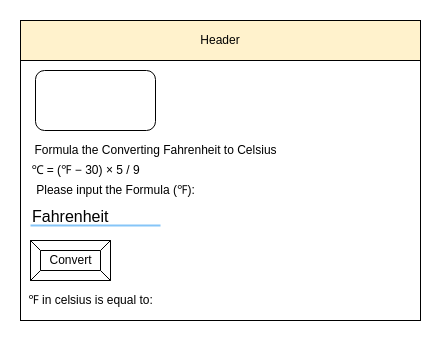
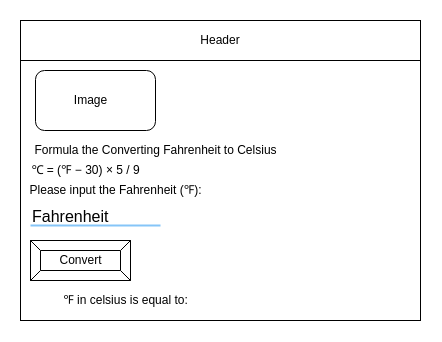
  <mxCell id="0" />
  <mxCell id="1" parent="0" />
  <mxCell id="2" value="" style="rounded=0;whiteSpace=wrap;html=1;" parent="1" vertex="1"><mxGeometry x="20" y="20" width="400" height="300" as="geometry" /></mxCell>
- <mxCell id="3" value="Header" style="rounded=0;whiteSpace=wrap;html=1;fillColor=#fff2cc;" parent="1" vertex="1"><mxGeometry x="20" y="20" width="400" height="40" as="geometry" /></mxCell>
- <mxCell id="4" value="Convert" style="labelPosition=center;verticalLabelPosition=middle;align=center;html=1;shape=mxgraph.basic.button;dx=10;" parent="1" vertex="1"><mxGeometry x="30" y="240" width="80" height="40" as="geometry" /></mxCell>
+ <mxCell id="3" value="Header" style="rounded=0;whiteSpace=wrap;html=1;" parent="1" vertex="1"><mxGeometry x="20" y="20" width="400" height="40" as="geometry" /></mxCell>
+ <mxCell id="4" value="Convert" style="labelPosition=center;verticalLabelPosition=middle;align=center;html=1;shape=mxgraph.basic.button;dx=10;" parent="1" vertex="1"><mxGeometry x="30" y="240" width="100" height="40" as="geometry" /></mxCell>
  <mxCell id="5" value="Fahrenheit" style="text;fontSize=16;verticalAlign=middle;strokeColor=none;fillColor=none;" vertex="1" parent="1"><mxGeometry x="30" y="200" width="346" height="30" as="geometry" /></mxCell>
  <mxCell id="6" value="" style="dashed=0;shape=line;strokeWidth=2;noLabel=1;strokeColor=#0C8CF2;opacity=50;" vertex="1" parent="1"><mxGeometry x="30" y="220" width="130" height="10" as="geometry" /></mxCell>
  <mxCell id="7" value="Formula the Converting Fahrenheit to Celsius" style="text;html=1;resizable=0;autosize=1;align=center;verticalAlign=middle;points=[];fillColor=none;strokeColor=none;rounded=0;" vertex="1" parent="1"><mxGeometry x="30" y="140" width="250" height="20" as="geometry" /></mxCell>
  <mxCell id="8" value="℃ = (℉ − 30) × 5 / 9" style="text;html=1;resizable=0;autosize=1;align=center;verticalAlign=middle;points=[];fillColor=none;strokeColor=none;rounded=0;" vertex="1" parent="1"><mxGeometry x="20" y="160" width="130" height="20" as="geometry" /></mxCell>
- <mxCell id="9" value="Please input the Formula (℉):" style="text;html=1;resizable=0;autosize=1;align=center;verticalAlign=middle;points=[];fillColor=none;strokeColor=none;rounded=0;" vertex="1" parent="1"><mxGeometry x="20" y="180" width="190" height="20" as="geometry" /></mxCell>
- <mxCell id="10" value="℉ in celsius is equal to:" style="text;html=1;resizable=0;autosize=1;align=center;verticalAlign=middle;points=[];fillColor=none;strokeColor=none;rounded=0;" vertex="1" parent="1"><mxGeometry x="20" y="290" width="140" height="20" as="geometry" /></mxCell>
+ <mxCell id="9" value="Please input the Fahrenheit (℉):" style="text;html=1;resizable=0;autosize=1;align=center;verticalAlign=middle;points=[];fillColor=none;strokeColor=none;rounded=0;" vertex="1" parent="1"><mxGeometry x="20" y="180" width="190" height="20" as="geometry" /></mxCell>
+ <mxCell id="10" value="℉ in celsius is equal to:" style="text;html=1;resizable=0;autosize=1;align=center;verticalAlign=middle;points=[];fillColor=none;strokeColor=none;rounded=0;" vertex="1" parent="1"><mxGeometry x="55" y="290" width="140" height="20" as="geometry" /></mxCell>
  <mxCell id="11" value="" style="rounded=1;whiteSpace=wrap;html=1;" vertex="1" parent="1"><mxGeometry x="35" y="70" width="120" height="60" as="geometry" /></mxCell>
+ <mxCell id="12" value="Image" style="text;html=1;resizable=0;autosize=1;align=center;verticalAlign=middle;points=[];fillColor=none;strokeColor=none;rounded=0;" vertex="1" parent="1"><mxGeometry x="65" y="90" width="50" height="20" as="geometry" /></mxCell>
